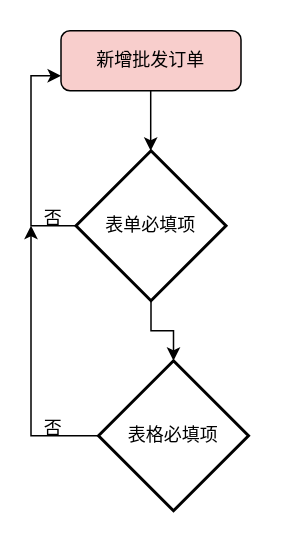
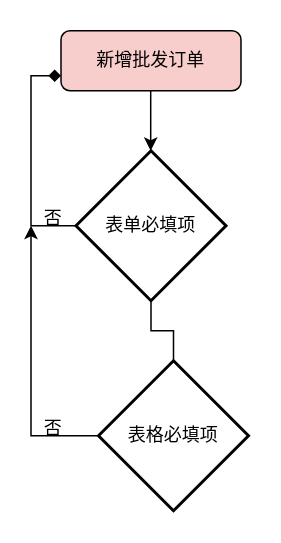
  <mxCell id="0" />
  <mxCell id="1" parent="0" />
  <mxCell id="2" value="新增批发订单" style="rounded=1;whiteSpace=wrap;html=1;fillColor=#f8cecc;" vertex="1" parent="1"><mxGeometry x="40" y="20" width="120" height="40" as="geometry" /></mxCell>
  <mxCell id="3" value="" style="endArrow=classic;html=1;rounded=0;" edge="1" parent="1"><mxGeometry width="50" height="50" relative="1" as="geometry"><mxPoint x="99.8" y="60" as="sourcePoint" /><mxPoint x="99.8" y="100" as="targetPoint" /></mxGeometry></mxCell>
- <mxCell id="4" style="edgeStyle=orthogonalEdgeStyle;rounded=0;orthogonalLoop=1;jettySize=auto;html=1;exitX=0;exitY=0.5;exitDx=0;exitDy=0;exitPerimeter=0;entryX=0;entryY=0.75;entryDx=0;entryDy=0;" edge="1" parent="1" source="6" target="2"><mxGeometry relative="1" as="geometry"><Array as="points"><mxPoint x="20" y="150" /><mxPoint x="20" y="50" /></Array></mxGeometry></mxCell>
- <mxCell id="5" style="edgeStyle=orthogonalEdgeStyle;rounded=0;orthogonalLoop=1;jettySize=auto;html=1;exitX=0.5;exitY=1;exitDx=0;exitDy=0;exitPerimeter=0;entryX=0.5;entryY=0;entryDx=0;entryDy=0;entryPerimeter=0;" edge="1" parent="1" source="6" target="9"><mxGeometry relative="1" as="geometry" /></mxCell>
+ <mxCell id="4" style="edgeStyle=orthogonalEdgeStyle;rounded=0;orthogonalLoop=1;jettySize=auto;html=1;exitX=0;exitY=0.5;exitDx=0;exitDy=0;exitPerimeter=0;entryX=0;entryY=0.75;entryDx=0;entryDy=0;endArrow=diamond;" edge="1" parent="1" source="6" target="2"><mxGeometry relative="1" as="geometry"><Array as="points"><mxPoint x="20" y="150" /><mxPoint x="20" y="50" /></Array></mxGeometry></mxCell>
+ <mxCell id="5" style="edgeStyle=orthogonalEdgeStyle;rounded=0;orthogonalLoop=1;jettySize=auto;html=1;exitX=0.5;exitY=1;exitDx=0;exitDy=0;exitPerimeter=0;entryX=0.5;entryY=0;entryDx=0;entryDy=0;entryPerimeter=0;endArrow=none;" edge="1" parent="1" source="6" target="9"><mxGeometry relative="1" as="geometry" /></mxCell>
  <mxCell id="6" value="&lt;span&gt;表单必填项&lt;/span&gt;" style="strokeWidth=2;html=1;shape=mxgraph.flowchart.decision;whiteSpace=wrap;" vertex="1" parent="1"><mxGeometry x="50" y="100" width="100" height="100" as="geometry" /></mxCell>
  <mxCell id="7" value="否" style="text;html=1;strokeColor=none;fillColor=none;align=center;verticalAlign=middle;whiteSpace=wrap;rounded=0;" vertex="1" parent="1"><mxGeometry x="20" y="140" width="30" height="10" as="geometry" /></mxCell>
  <mxCell id="8" style="edgeStyle=orthogonalEdgeStyle;rounded=0;orthogonalLoop=1;jettySize=auto;html=1;exitX=0;exitY=0.5;exitDx=0;exitDy=0;exitPerimeter=0;entryX=0;entryY=1;entryDx=0;entryDy=0;" edge="1" parent="1" source="9" target="7"><mxGeometry relative="1" as="geometry" /></mxCell>
  <mxCell id="9" value="表格必填项" style="strokeWidth=2;html=1;shape=mxgraph.flowchart.decision;whiteSpace=wrap;" vertex="1" parent="1"><mxGeometry x="65" y="240" width="100" height="100" as="geometry" /></mxCell>
  <mxCell id="10" value="否" style="text;html=1;strokeColor=none;fillColor=none;align=center;verticalAlign=middle;whiteSpace=wrap;rounded=0;" vertex="1" parent="1"><mxGeometry x="20" y="280" width="30" height="10" as="geometry" /></mxCell>
